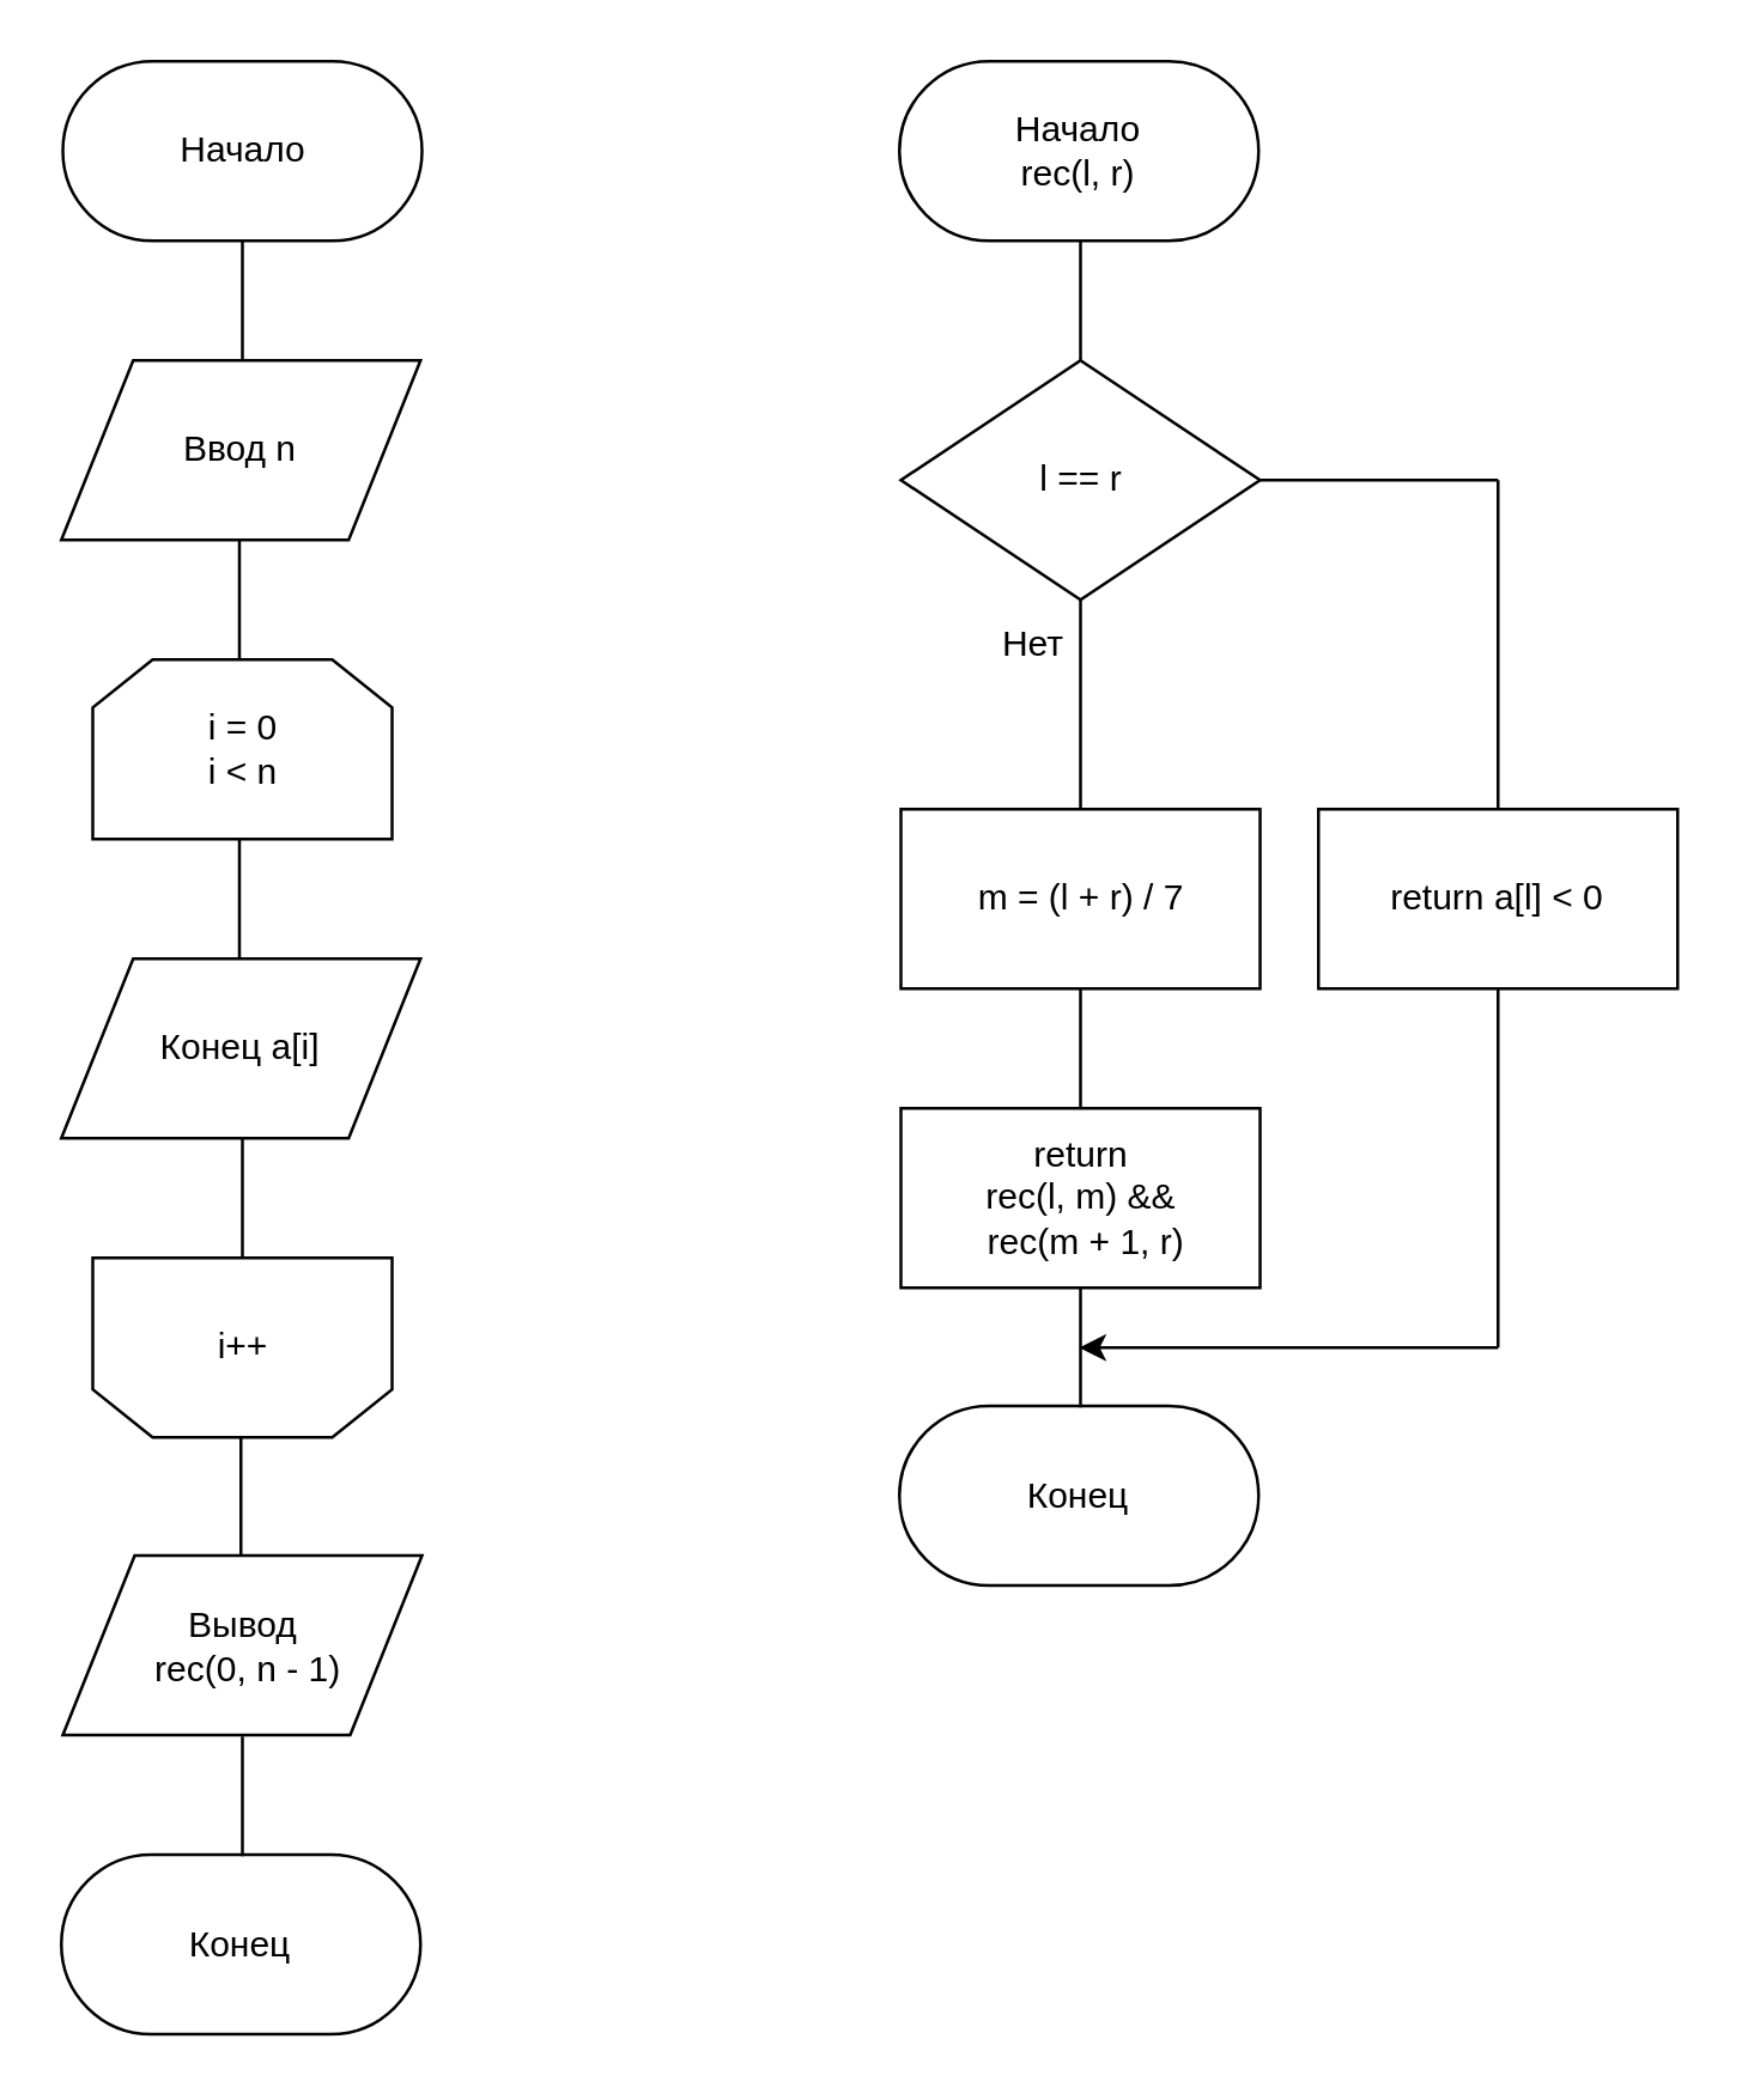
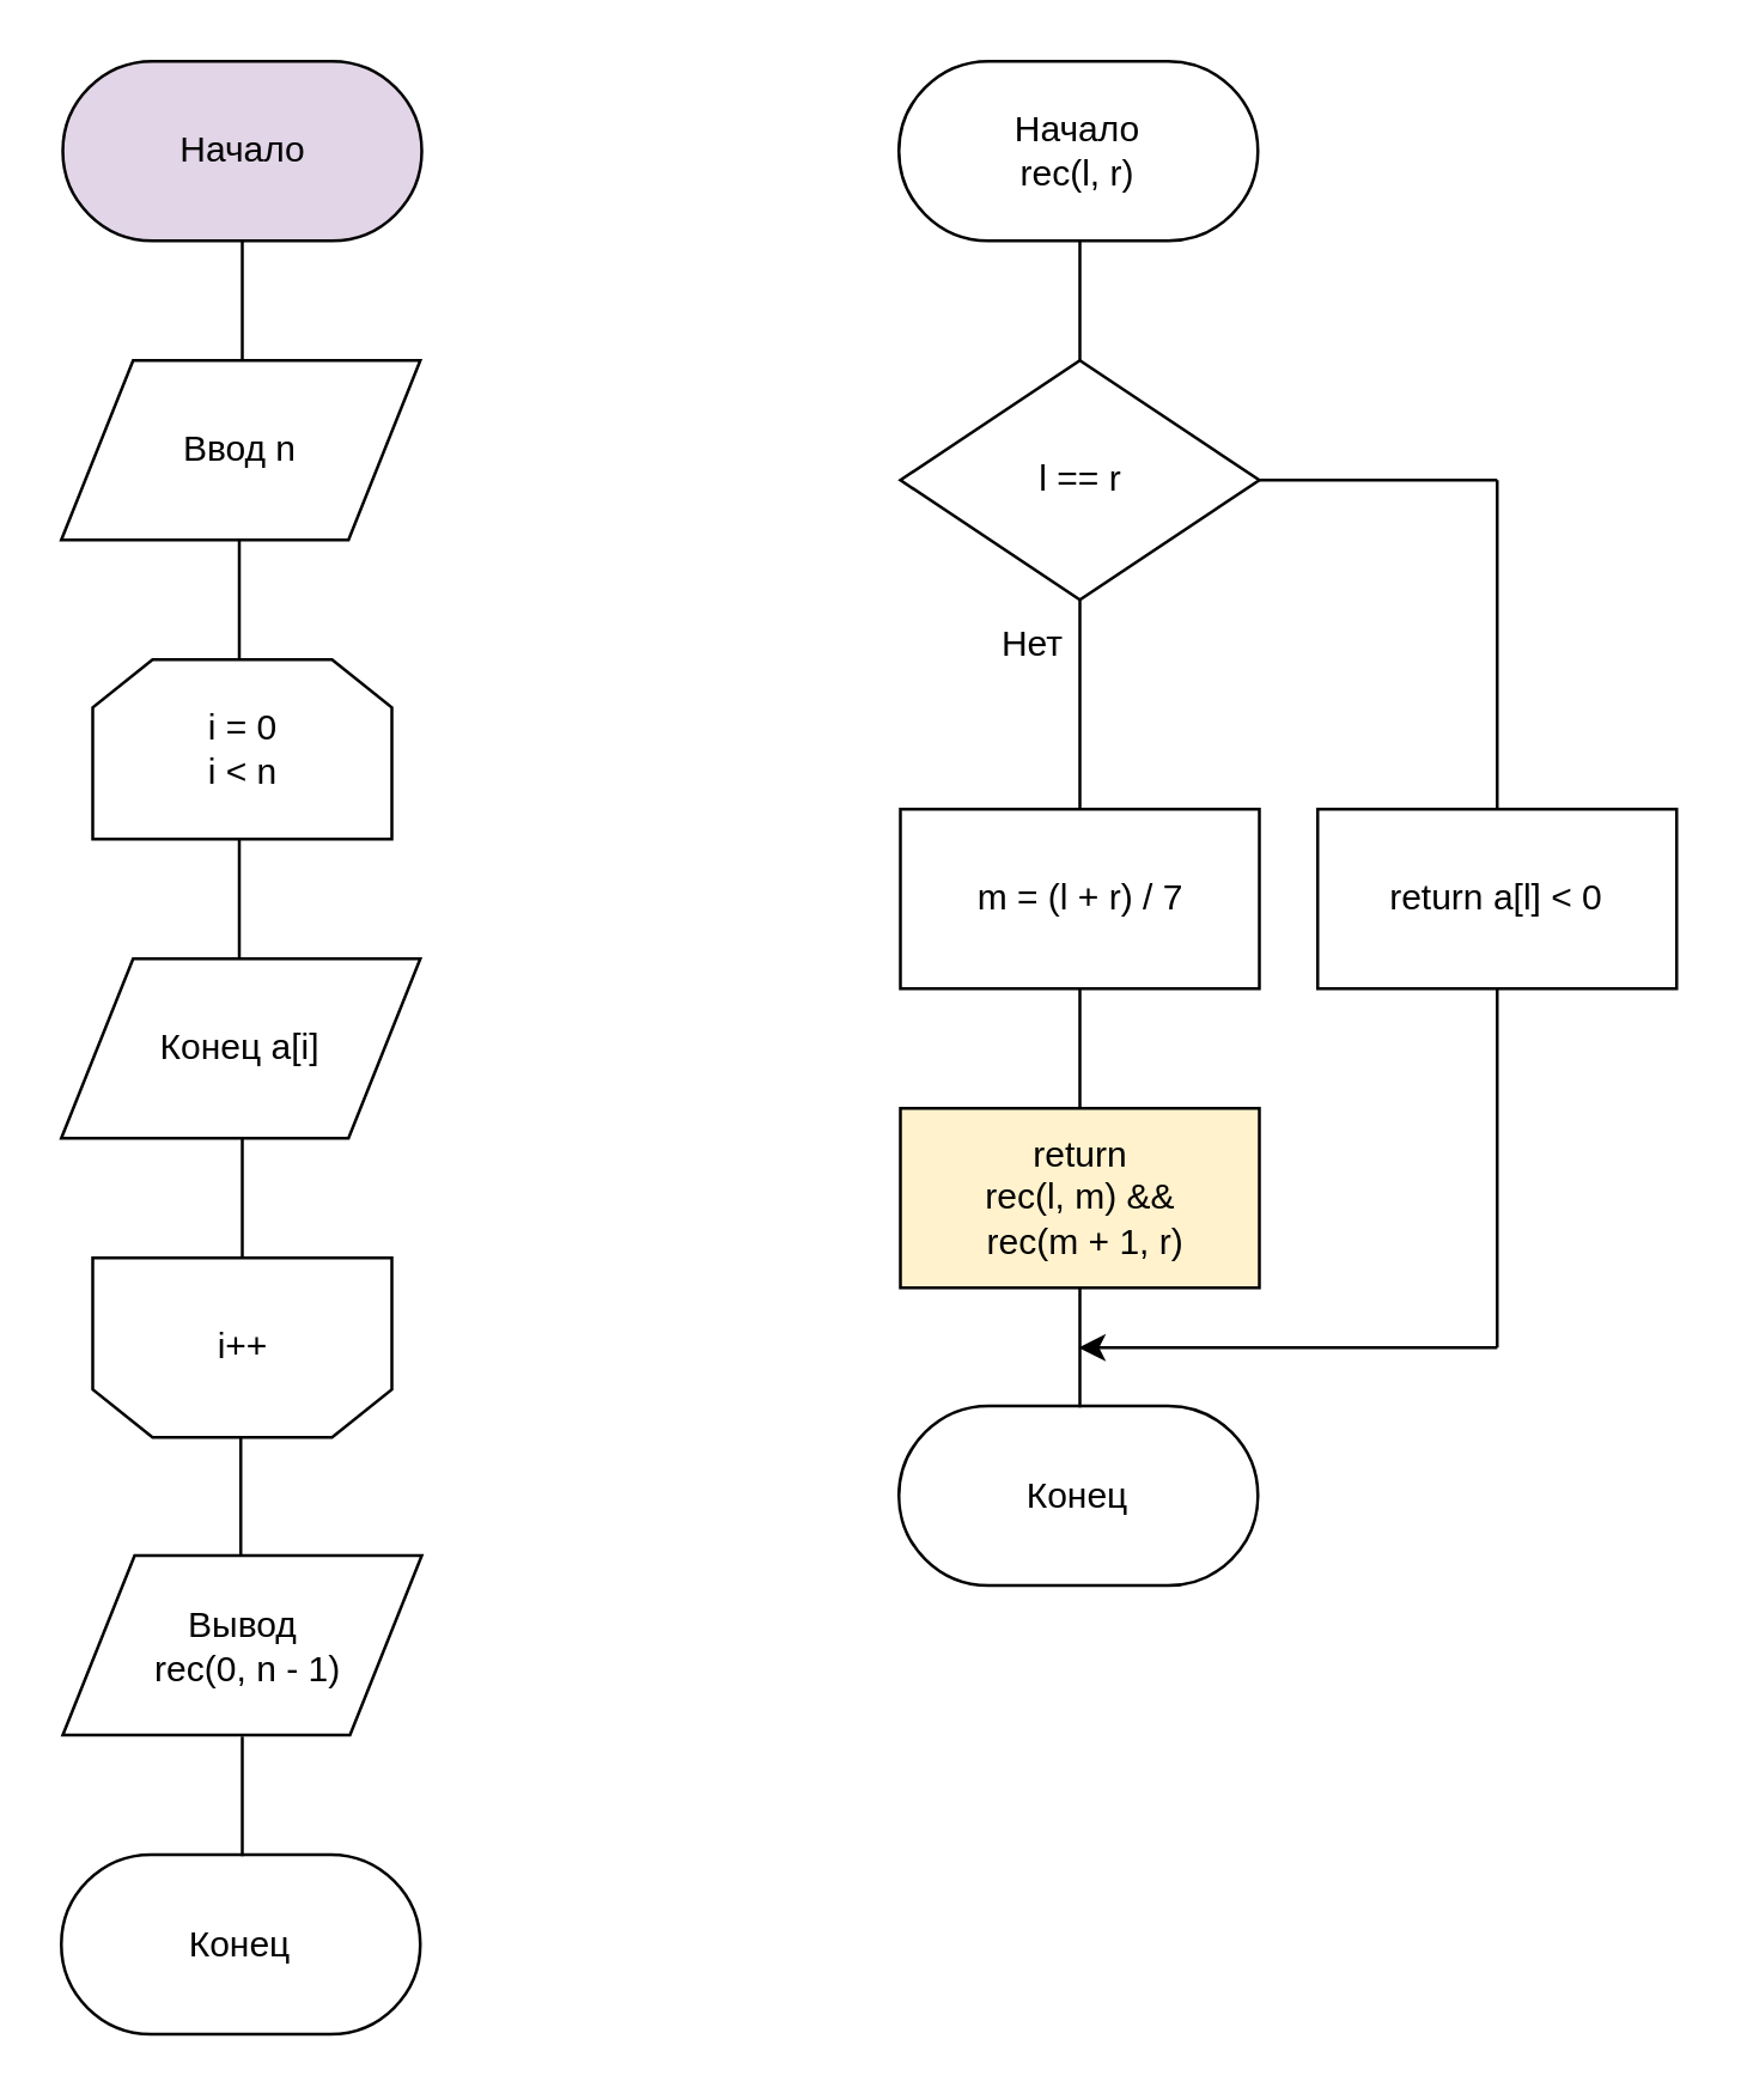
  <mxCell id="0" />
  <mxCell id="1" parent="0" />
- <mxCell id="2" value="Начало" style="rounded=1;whiteSpace=wrap;html=1;arcSize=50;" vertex="1" parent="1"><mxGeometry x="20.5" y="20" width="120" height="60" as="geometry" /></mxCell>
+ <mxCell id="2" value="Начало" style="rounded=1;whiteSpace=wrap;html=1;arcSize=50;fillColor=#e1d5e7;" vertex="1" parent="1"><mxGeometry x="20.5" y="20" width="120" height="60" as="geometry" /></mxCell>
  <mxCell id="3" value="" style="endArrow=none;html=1;entryX=0.5;entryY=1;entryDx=0;entryDy=0;exitX=0.5;exitY=0;exitDx=0;exitDy=0;" edge="1" parent="1"><mxGeometry width="50" height="50" relative="1" as="geometry"><mxPoint x="80.5" y="120" as="sourcePoint" /><mxPoint x="80.5" y="80" as="targetPoint" /></mxGeometry></mxCell>
  <mxCell id="4" value="i = 0&lt;br&gt;i &amp;lt; n" style="shape=loopLimit;whiteSpace=wrap;html=1;" vertex="1" parent="1"><mxGeometry x="30.5" y="220" width="100" height="60" as="geometry" /></mxCell>
  <mxCell id="5" value="" style="endArrow=none;html=1;entryX=0.5;entryY=1;entryDx=0;entryDy=0;exitX=0.5;exitY=0;exitDx=0;exitDy=0;" edge="1" parent="1"><mxGeometry width="50" height="50" relative="1" as="geometry"><mxPoint x="80.5" y="420" as="sourcePoint" /><mxPoint x="80.5" y="380" as="targetPoint" /></mxGeometry></mxCell>
  <mxCell id="6" value="Ввод n" style="shape=parallelogram;perimeter=parallelogramPerimeter;whiteSpace=wrap;html=1;" vertex="1" parent="1"><mxGeometry x="20" y="120" width="120" height="60" as="geometry" /></mxCell>
  <mxCell id="7" value="" style="endArrow=none;html=1;entryX=0.5;entryY=1;entryDx=0;entryDy=0;exitX=0.5;exitY=0;exitDx=0;exitDy=0;" edge="1" parent="1"><mxGeometry width="50" height="50" relative="1" as="geometry"><mxPoint x="79.5" y="220" as="sourcePoint" /><mxPoint x="79.5" y="180" as="targetPoint" /></mxGeometry></mxCell>
  <mxCell id="8" value="" style="endArrow=none;html=1;entryX=0.5;entryY=1;entryDx=0;entryDy=0;exitX=0.5;exitY=0;exitDx=0;exitDy=0;" edge="1" parent="1"><mxGeometry width="50" height="50" relative="1" as="geometry"><mxPoint x="79.5" y="320" as="sourcePoint" /><mxPoint x="79.5" y="280" as="targetPoint" /></mxGeometry></mxCell>
  <mxCell id="9" value="i++" style="shape=loopLimit;whiteSpace=wrap;html=1;rounded=0;shadow=0;comic=0;gradientColor=none;align=center;rotation=0;direction=west;" vertex="1" parent="1"><mxGeometry x="30.5" y="420" width="100" height="60" as="geometry" /></mxCell>
  <mxCell id="10" value="Конец a[i]" style="shape=parallelogram;perimeter=parallelogramPerimeter;whiteSpace=wrap;html=1;" vertex="1" parent="1"><mxGeometry x="20" y="320" width="120" height="60" as="geometry" /></mxCell>
  <mxCell id="11" value="Начало&lt;br&gt;rec(l, r)" style="rounded=1;whiteSpace=wrap;html=1;arcSize=50;" vertex="1" parent="1"><mxGeometry x="300" y="20" width="120" height="60" as="geometry" /></mxCell>
  <mxCell id="12" value="Конец" style="rounded=1;whiteSpace=wrap;html=1;arcSize=50;" vertex="1" parent="1"><mxGeometry x="300" y="469.5" width="120" height="60" as="geometry" /></mxCell>
  <mxCell id="13" value="l == r" style="rhombus;whiteSpace=wrap;html=1;rounded=0;shadow=0;comic=0;gradientColor=none;align=center;" vertex="1" parent="1"><mxGeometry x="300.5" y="120" width="120" height="80" as="geometry" /></mxCell>
  <mxCell id="14" value="" style="endArrow=none;html=1;entryX=0.5;entryY=1;entryDx=0;entryDy=0;exitX=0.5;exitY=0;exitDx=0;exitDy=0;" edge="1" parent="1"><mxGeometry width="50" height="50" relative="1" as="geometry"><mxPoint x="360.5" y="120" as="sourcePoint" /><mxPoint x="360.5" y="80" as="targetPoint" /></mxGeometry></mxCell>
  <mxCell id="15" value="" style="endArrow=none;html=1;entryX=1;entryY=0.5;entryDx=0;entryDy=0;" edge="1" parent="1" target="13"><mxGeometry width="50" height="50" relative="1" as="geometry"><mxPoint x="500" y="160" as="sourcePoint" /><mxPoint x="350.5" y="400" as="targetPoint" /></mxGeometry></mxCell>
  <mxCell id="16" value="" style="endArrow=none;html=1;entryX=0.5;entryY=1;entryDx=0;entryDy=0;" edge="1" parent="1"><mxGeometry width="50" height="50" relative="1" as="geometry"><mxPoint x="500" y="270" as="sourcePoint" /><mxPoint x="500" y="160" as="targetPoint" /></mxGeometry></mxCell>
  <mxCell id="17" value="Нет" style="text;html=1;strokeColor=none;fillColor=none;align=center;verticalAlign=middle;whiteSpace=wrap;rounded=0;" vertex="1" parent="1"><mxGeometry x="330" y="205" width="30" height="20" as="geometry" /></mxCell>
  <mxCell id="18" value="" style="endArrow=none;html=1;entryX=0.5;entryY=1;entryDx=0;entryDy=0;exitX=0.5;exitY=0;exitDx=0;exitDy=0;" edge="1" parent="1" source="21"><mxGeometry width="50" height="50" relative="1" as="geometry"><mxPoint x="361" y="260" as="sourcePoint" /><mxPoint x="360.5" y="200" as="targetPoint" /></mxGeometry></mxCell>
  <mxCell id="19" value="" style="endArrow=none;html=1;" edge="1" parent="1"><mxGeometry width="50" height="50" relative="1" as="geometry"><mxPoint x="500" y="450" as="sourcePoint" /><mxPoint x="500" y="330" as="targetPoint" /></mxGeometry></mxCell>
  <mxCell id="20" value="return&amp;nbsp;a[l] &amp;lt; 0" style="rounded=0;whiteSpace=wrap;html=1;" vertex="1" parent="1"><mxGeometry x="440" y="270" width="120" height="60" as="geometry" /></mxCell>
  <mxCell id="21" value="m = (l + r) / 7" style="rounded=0;whiteSpace=wrap;html=1;" vertex="1" parent="1"><mxGeometry x="300.5" y="270" width="120" height="60" as="geometry" /></mxCell>
  <mxCell id="22" value="" style="endArrow=none;html=1;entryX=0.5;entryY=1;entryDx=0;entryDy=0;exitX=0.5;exitY=0;exitDx=0;exitDy=0;" edge="1" parent="1"><mxGeometry width="50" height="50" relative="1" as="geometry"><mxPoint x="360.5" y="370" as="sourcePoint" /><mxPoint x="360.5" y="330" as="targetPoint" /></mxGeometry></mxCell>
- <mxCell id="23" value="return&lt;br&gt;rec(l, m) &amp;amp;&amp;amp;&lt;br&gt;&amp;nbsp;rec(m + 1, r)" style="rounded=0;whiteSpace=wrap;html=1;" vertex="1" parent="1"><mxGeometry x="300.5" y="370" width="120" height="60" as="geometry" /></mxCell>
+ <mxCell id="23" value="return&lt;br&gt;rec(l, m) &amp;amp;&amp;amp;&lt;br&gt;&amp;nbsp;rec(m + 1, r)" style="rounded=0;whiteSpace=wrap;html=1;fillColor=#fff2cc;" vertex="1" parent="1"><mxGeometry x="300.5" y="370" width="120" height="60" as="geometry" /></mxCell>
  <mxCell id="24" value="" style="endArrow=none;html=1;entryX=0.5;entryY=1;entryDx=0;entryDy=0;exitX=0.5;exitY=0;exitDx=0;exitDy=0;" edge="1" parent="1"><mxGeometry width="50" height="50" relative="1" as="geometry"><mxPoint x="360.5" y="470" as="sourcePoint" /><mxPoint x="360.5" y="430" as="targetPoint" /></mxGeometry></mxCell>
  <mxCell id="25" value="" style="endArrow=classic;html=1;" edge="1" parent="1"><mxGeometry width="50" height="50" relative="1" as="geometry"><mxPoint x="500" y="450" as="sourcePoint" /><mxPoint x="360" y="450" as="targetPoint" /></mxGeometry></mxCell>
  <mxCell id="26" value="" style="endArrow=none;html=1;entryX=0.5;entryY=1;entryDx=0;entryDy=0;exitX=0.5;exitY=0;exitDx=0;exitDy=0;" edge="1" parent="1"><mxGeometry width="50" height="50" relative="1" as="geometry"><mxPoint x="80" y="519.5" as="sourcePoint" /><mxPoint x="80" y="479.5" as="targetPoint" /></mxGeometry></mxCell>
  <mxCell id="27" value="Вывод&lt;br&gt;&amp;nbsp;rec(0, n - 1)" style="shape=parallelogram;perimeter=parallelogramPerimeter;whiteSpace=wrap;html=1;" vertex="1" parent="1"><mxGeometry x="20.5" y="519.5" width="120" height="60" as="geometry" /></mxCell>
  <mxCell id="28" value="Конец" style="rounded=1;whiteSpace=wrap;html=1;arcSize=50;" vertex="1" parent="1"><mxGeometry x="20" y="619.5" width="120" height="60" as="geometry" /></mxCell>
  <mxCell id="29" value="" style="endArrow=none;html=1;entryX=0.5;entryY=1;entryDx=0;entryDy=0;exitX=0.5;exitY=0;exitDx=0;exitDy=0;" edge="1" parent="1"><mxGeometry width="50" height="50" relative="1" as="geometry"><mxPoint x="80.5" y="620" as="sourcePoint" /><mxPoint x="80.5" y="580" as="targetPoint" /></mxGeometry></mxCell>
